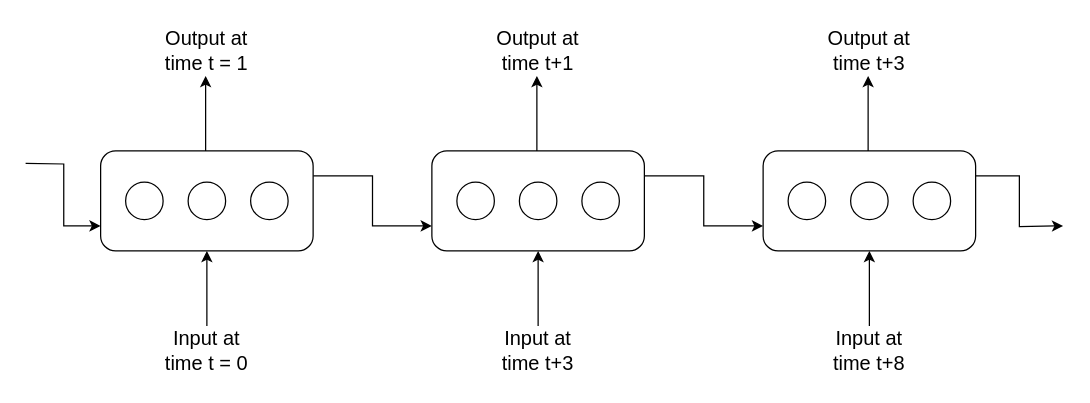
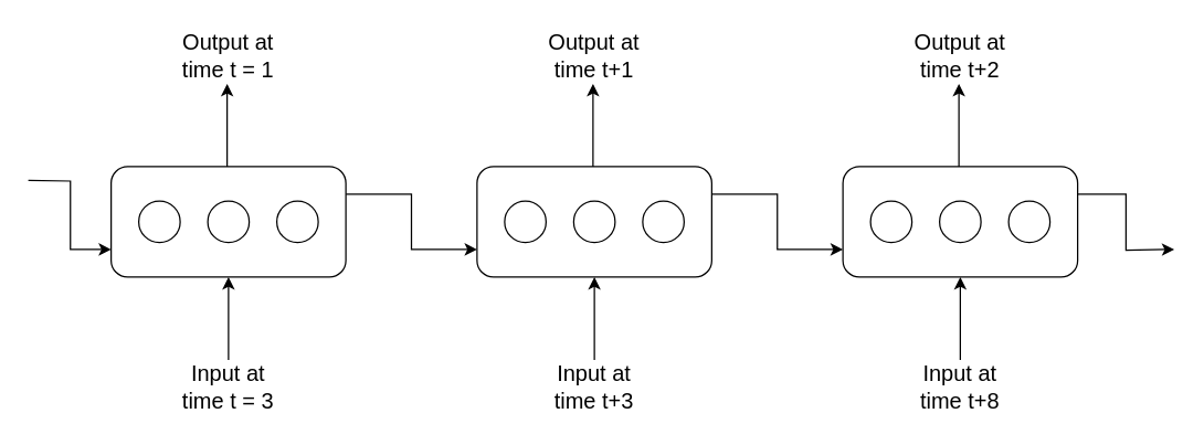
  <mxCell id="0" />
  <mxCell id="1" parent="0" />
  <mxCell id="2" style="edgeStyle=orthogonalEdgeStyle;rounded=0;orthogonalLoop=1;jettySize=auto;html=1;exitX=1;exitY=0.25;exitDx=0;exitDy=0;entryX=0;entryY=0.75;entryDx=0;entryDy=0;" edge="1" parent="1" source="4" target="11"><mxGeometry relative="1" as="geometry" /></mxCell>
  <mxCell id="3" style="edgeStyle=orthogonalEdgeStyle;rounded=0;orthogonalLoop=1;jettySize=auto;html=1;entryX=0;entryY=0.75;entryDx=0;entryDy=0;" edge="1" parent="1" target="4"><mxGeometry relative="1" as="geometry"><mxPoint x="60" y="230" as="targetPoint" /><mxPoint x="20" y="130" as="sourcePoint" /></mxGeometry></mxCell>
  <mxCell id="4" value="" style="rounded=1;whiteSpace=wrap;html=1;" vertex="1" parent="1"><mxGeometry x="80" y="120" width="170" height="80" as="geometry" /></mxCell>
  <mxCell id="5" value="" style="ellipse;whiteSpace=wrap;html=1;aspect=fixed;" vertex="1" parent="1"><mxGeometry x="100" y="145" width="30" height="30" as="geometry" /></mxCell>
  <mxCell id="6" value="" style="ellipse;whiteSpace=wrap;html=1;aspect=fixed;" vertex="1" parent="1"><mxGeometry x="150" y="145" width="30" height="30" as="geometry" /></mxCell>
  <mxCell id="7" value="" style="ellipse;whiteSpace=wrap;html=1;aspect=fixed;" vertex="1" parent="1"><mxGeometry x="200" y="145" width="30" height="30" as="geometry" /></mxCell>
  <mxCell id="8" value="" style="endArrow=classic;html=1;entryX=0.5;entryY=1;entryDx=0;entryDy=0;" edge="1" parent="1" target="4"><mxGeometry width="50" height="50" relative="1" as="geometry"><mxPoint x="165" y="260" as="sourcePoint" /><mxPoint x="190" y="270" as="targetPoint" /></mxGeometry></mxCell>
  <mxCell id="9" value="" style="endArrow=classic;html=1;entryX=0.5;entryY=1;entryDx=0;entryDy=0;" edge="1" parent="1"><mxGeometry width="50" height="50" relative="1" as="geometry"><mxPoint x="164" y="120" as="sourcePoint" /><mxPoint x="164" y="60" as="targetPoint" /></mxGeometry></mxCell>
  <mxCell id="10" style="edgeStyle=orthogonalEdgeStyle;rounded=0;orthogonalLoop=1;jettySize=auto;html=1;exitX=1;exitY=0.25;exitDx=0;exitDy=0;entryX=0;entryY=0.75;entryDx=0;entryDy=0;" edge="1" parent="1" source="11" target="18"><mxGeometry relative="1" as="geometry" /></mxCell>
  <mxCell id="11" value="" style="rounded=1;whiteSpace=wrap;html=1;" vertex="1" parent="1"><mxGeometry x="345" y="120" width="170" height="80" as="geometry" /></mxCell>
  <mxCell id="12" value="" style="ellipse;whiteSpace=wrap;html=1;aspect=fixed;" vertex="1" parent="1"><mxGeometry x="365" y="145" width="30" height="30" as="geometry" /></mxCell>
  <mxCell id="13" value="" style="ellipse;whiteSpace=wrap;html=1;aspect=fixed;" vertex="1" parent="1"><mxGeometry x="415" y="145" width="30" height="30" as="geometry" /></mxCell>
  <mxCell id="14" value="" style="ellipse;whiteSpace=wrap;html=1;aspect=fixed;" vertex="1" parent="1"><mxGeometry x="465" y="145" width="30" height="30" as="geometry" /></mxCell>
  <mxCell id="15" value="" style="endArrow=classic;html=1;entryX=0.5;entryY=1;entryDx=0;entryDy=0;" edge="1" parent="1" target="11"><mxGeometry width="50" height="50" relative="1" as="geometry"><mxPoint x="430" y="260" as="sourcePoint" /><mxPoint x="455" y="270" as="targetPoint" /></mxGeometry></mxCell>
  <mxCell id="16" value="" style="endArrow=classic;html=1;entryX=0.5;entryY=1;entryDx=0;entryDy=0;" edge="1" parent="1"><mxGeometry width="50" height="50" relative="1" as="geometry"><mxPoint x="429" y="120" as="sourcePoint" /><mxPoint x="429" y="60" as="targetPoint" /></mxGeometry></mxCell>
  <mxCell id="17" style="edgeStyle=orthogonalEdgeStyle;rounded=0;orthogonalLoop=1;jettySize=auto;html=1;exitX=1;exitY=0.25;exitDx=0;exitDy=0;" edge="1" parent="1" source="18"><mxGeometry relative="1" as="geometry"><mxPoint x="850" y="180" as="targetPoint" /></mxGeometry></mxCell>
  <mxCell id="18" value="" style="rounded=1;whiteSpace=wrap;html=1;" vertex="1" parent="1"><mxGeometry x="610" y="120" width="170" height="80" as="geometry" /></mxCell>
  <mxCell id="19" value="" style="ellipse;whiteSpace=wrap;html=1;aspect=fixed;" vertex="1" parent="1"><mxGeometry x="630" y="145" width="30" height="30" as="geometry" /></mxCell>
  <mxCell id="20" value="" style="ellipse;whiteSpace=wrap;html=1;aspect=fixed;" vertex="1" parent="1"><mxGeometry x="680" y="145" width="30" height="30" as="geometry" /></mxCell>
  <mxCell id="21" value="" style="ellipse;whiteSpace=wrap;html=1;aspect=fixed;" vertex="1" parent="1"><mxGeometry x="730" y="145" width="30" height="30" as="geometry" /></mxCell>
  <mxCell id="22" value="" style="endArrow=classic;html=1;entryX=0.5;entryY=1;entryDx=0;entryDy=0;" edge="1" parent="1" target="18"><mxGeometry width="50" height="50" relative="1" as="geometry"><mxPoint x="695" y="260" as="sourcePoint" /><mxPoint x="720" y="270" as="targetPoint" /></mxGeometry></mxCell>
  <mxCell id="23" value="" style="endArrow=classic;html=1;entryX=0.5;entryY=1;entryDx=0;entryDy=0;" edge="1" parent="1"><mxGeometry width="50" height="50" relative="1" as="geometry"><mxPoint x="694" y="120" as="sourcePoint" /><mxPoint x="694" y="60" as="targetPoint" /></mxGeometry></mxCell>
  <mxCell id="24" value="&lt;span style=&quot;font-size: 16px&quot;&gt;Output at &lt;br&gt;time t = 1&lt;br&gt;&lt;/span&gt;" style="text;html=1;strokeColor=none;fillColor=none;align=center;verticalAlign=middle;whiteSpace=wrap;rounded=0;" vertex="1" parent="1"><mxGeometry x="120" y="20" width="90" height="40" as="geometry" /></mxCell>
  <mxCell id="25" value="&lt;span style=&quot;font-size: 16px&quot;&gt;Output at &lt;br&gt;time t+1&lt;br&gt;&lt;/span&gt;" style="text;html=1;strokeColor=none;fillColor=none;align=center;verticalAlign=middle;whiteSpace=wrap;rounded=0;" vertex="1" parent="1"><mxGeometry x="385" y="20" width="90" height="40" as="geometry" /></mxCell>
- <mxCell id="26" value="&lt;span style=&quot;font-size: 16px&quot;&gt;Output at &lt;br&gt;time t+3&lt;br&gt;&lt;/span&gt;" style="text;html=1;strokeColor=none;fillColor=none;align=center;verticalAlign=middle;whiteSpace=wrap;rounded=0;" vertex="1" parent="1"><mxGeometry x="650" y="20" width="90" height="40" as="geometry" /></mxCell>
- <mxCell id="27" value="&lt;span style=&quot;font-size: 16px&quot;&gt;Input at time t = 0&lt;br&gt;&lt;/span&gt;" style="text;html=1;strokeColor=none;fillColor=none;align=center;verticalAlign=middle;whiteSpace=wrap;rounded=0;" vertex="1" parent="1"><mxGeometry x="120" y="260" width="90" height="40" as="geometry" /></mxCell>
+ <mxCell id="26" value="&lt;span style=&quot;font-size: 16px&quot;&gt;Output at &lt;br&gt;time t+2&lt;br&gt;&lt;/span&gt;" style="text;html=1;strokeColor=none;fillColor=none;align=center;verticalAlign=middle;whiteSpace=wrap;rounded=0;" vertex="1" parent="1"><mxGeometry x="650" y="20" width="90" height="40" as="geometry" /></mxCell>
+ <mxCell id="27" value="&lt;span style=&quot;font-size: 16px&quot;&gt;Input at time t = 3&lt;br&gt;&lt;/span&gt;" style="text;html=1;strokeColor=none;fillColor=none;align=center;verticalAlign=middle;whiteSpace=wrap;rounded=0;" vertex="1" parent="1"><mxGeometry x="120" y="260" width="90" height="40" as="geometry" /></mxCell>
  <mxCell id="28" value="&lt;span style=&quot;font-size: 16px&quot;&gt;Input at time t+3&lt;br&gt;&lt;/span&gt;" style="text;html=1;strokeColor=none;fillColor=none;align=center;verticalAlign=middle;whiteSpace=wrap;rounded=0;" vertex="1" parent="1"><mxGeometry x="385" y="260" width="90" height="40" as="geometry" /></mxCell>
  <mxCell id="29" value="&lt;span style=&quot;font-size: 16px&quot;&gt;Input at time t+8&lt;br&gt;&lt;/span&gt;" style="text;html=1;strokeColor=none;fillColor=none;align=center;verticalAlign=middle;whiteSpace=wrap;rounded=0;" vertex="1" parent="1"><mxGeometry x="650" y="260" width="90" height="40" as="geometry" /></mxCell>
